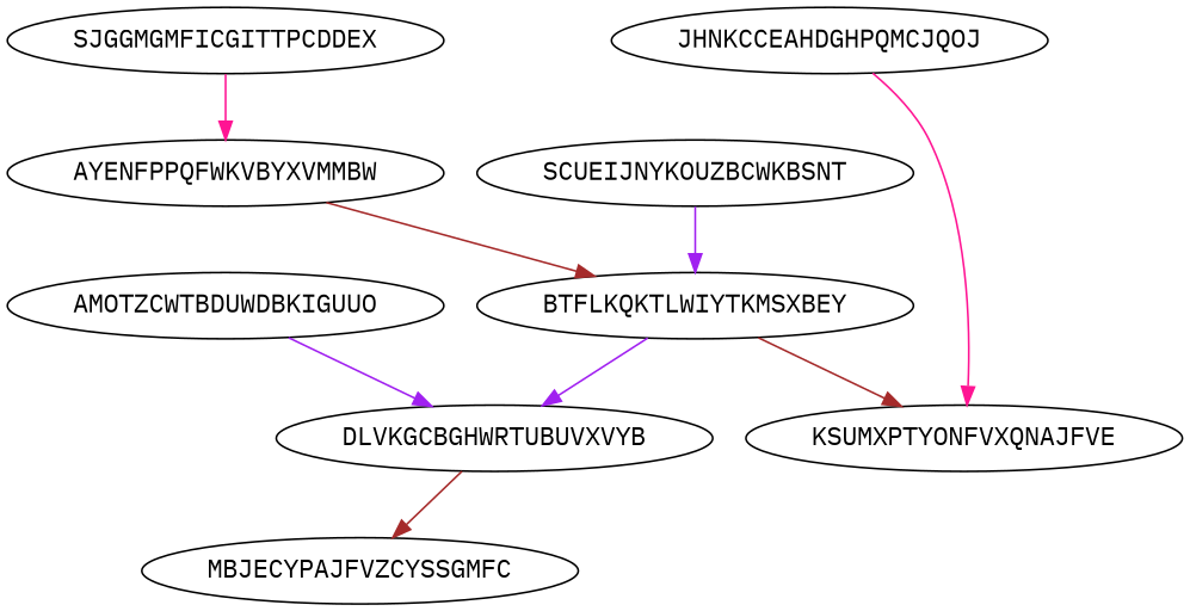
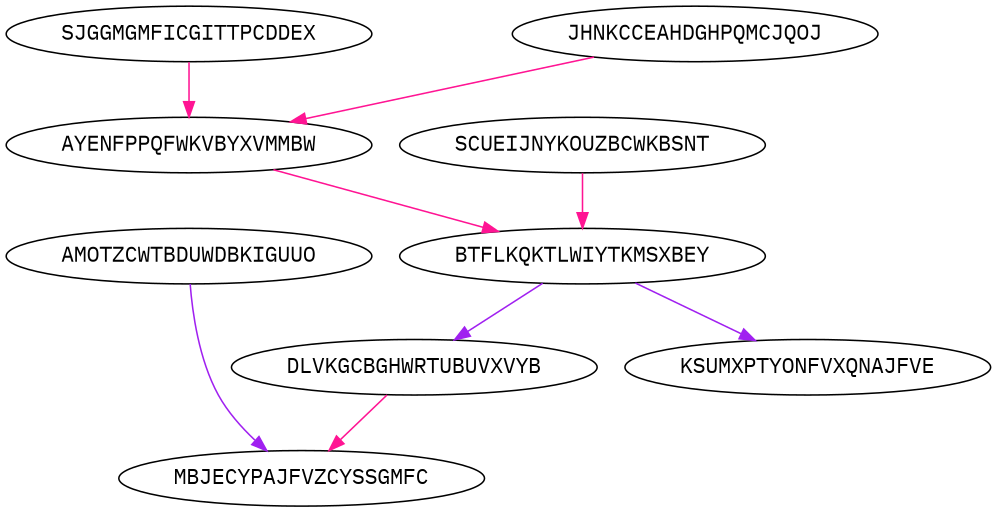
  digraph {
    fontname="IBM Plex Mono"
    node [Processor=1 Start=0 Weight=12 fontname="IBM Plex Mono"]
    edge [color=deeppink fontname="IBM Plex Mono"]
    AYENFPPQFWKVBYXVMMBW [Start=34]
    BTFLKQKTLWIYTKMSXBEY [Start=46 Weight=16]
    AMOTZCWTBDUWDBKIGUUO [Processor=2 Weight=16]
    DLVKGCBGHWRTUBUVXVYB [Start=62 Weight=18]
    MBJECYPAJFVZCYSSGMFC [Start=80]
    JHNKCCEAHDGHPQMCJQOJ [Processor=3 Weight=15]
    SCUEIJNYKOUZBCWKBSNT [Processor=4 Weight=14]
    KSUMXPTYONFVXQNAJFVE [Processor=2 Start=72]
    SJGGMGMFICGITTPCDDEX [Processor=5 Weight=10]
-   AYENFPPQFWKVBYXVMMBW -> BTFLKQKTLWIYTKMSXBEY [Weight=14 color=brown]
+   AYENFPPQFWKVBYXVMMBW -> BTFLKQKTLWIYTKMSXBEY [Weight=14]
    BTFLKQKTLWIYTKMSXBEY -> DLVKGCBGHWRTUBUVXVYB [Weight=18 color=purple]
-   BTFLKQKTLWIYTKMSXBEY -> KSUMXPTYONFVXQNAJFVE [Weight=10 color=brown]
-   AMOTZCWTBDUWDBKIGUUO -> DLVKGCBGHWRTUBUVXVYB [Weight=11 color=purple]
-   DLVKGCBGHWRTUBUVXVYB -> MBJECYPAJFVZCYSSGMFC [Weight=17 color=brown]
-   JHNKCCEAHDGHPQMCJQOJ -> KSUMXPTYONFVXQNAJFVE [Weight=19]
-   SCUEIJNYKOUZBCWKBSNT -> BTFLKQKTLWIYTKMSXBEY [Weight=20 color=purple]
+   BTFLKQKTLWIYTKMSXBEY -> KSUMXPTYONFVXQNAJFVE [Weight=10 color=purple]
+   AMOTZCWTBDUWDBKIGUUO -> MBJECYPAJFVZCYSSGMFC [Weight=11 color=purple]
+   DLVKGCBGHWRTUBUVXVYB -> MBJECYPAJFVZCYSSGMFC [Weight=17]
+   JHNKCCEAHDGHPQMCJQOJ -> AYENFPPQFWKVBYXVMMBW [Weight=19]
+   SCUEIJNYKOUZBCWKBSNT -> BTFLKQKTLWIYTKMSXBEY [Weight=20]
    SJGGMGMFICGITTPCDDEX -> AYENFPPQFWKVBYXVMMBW [Weight=13]
  }
